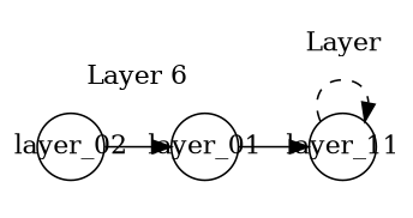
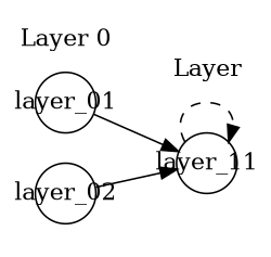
  digraph {
    rankdir=LR
    splines=line
    node [color=black fixedsize=true shape=circle style=solid]
    layer_01
    layer_02
    layer_11
    subgraph cluster_1 {
      color=white
-     label="Layer 6"
+     label="Layer 0"
      layer_01
      layer_02
    }
    subgraph cluster_2 {
      color=white
      label=Layer
      layer_11
    }
    layer_01 -> layer_11
-   layer_02 -> layer_01
+   layer_02 -> layer_11
    layer_11 -> layer_11 [style=dashed]
  }
